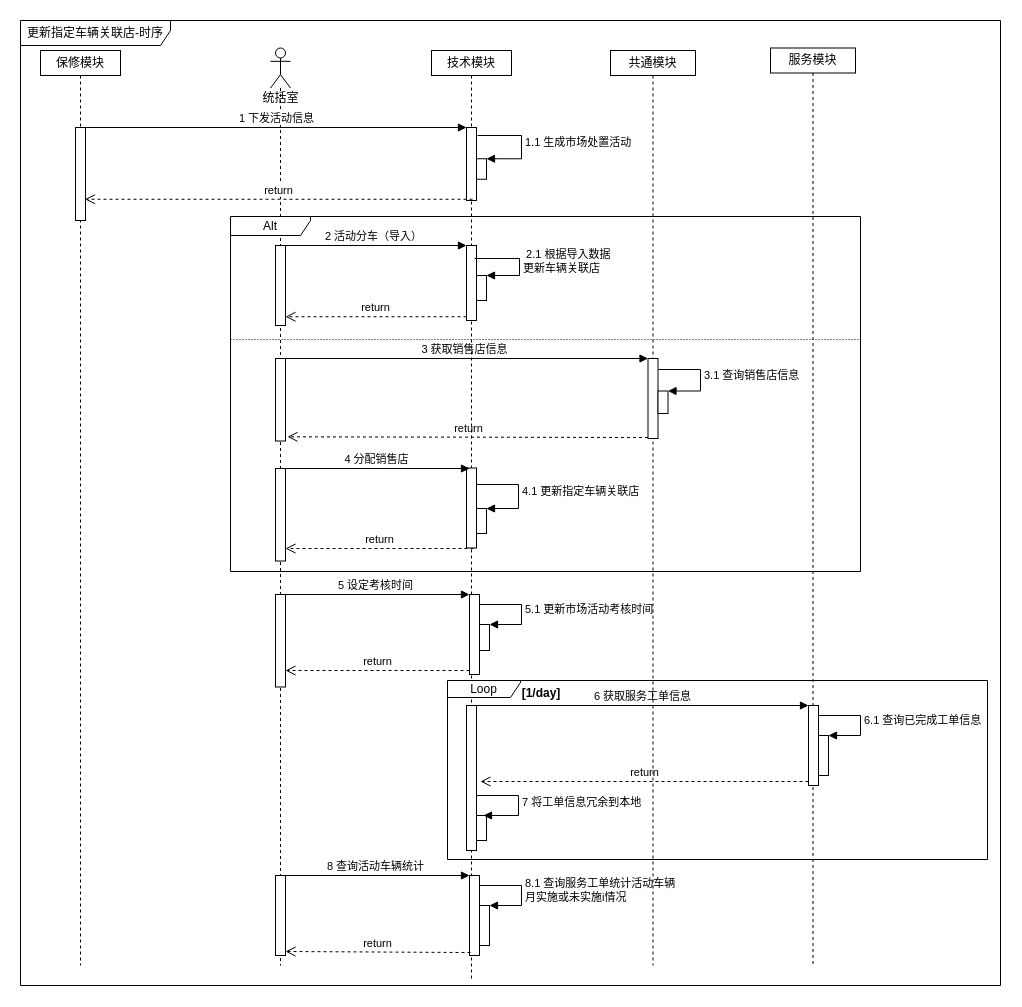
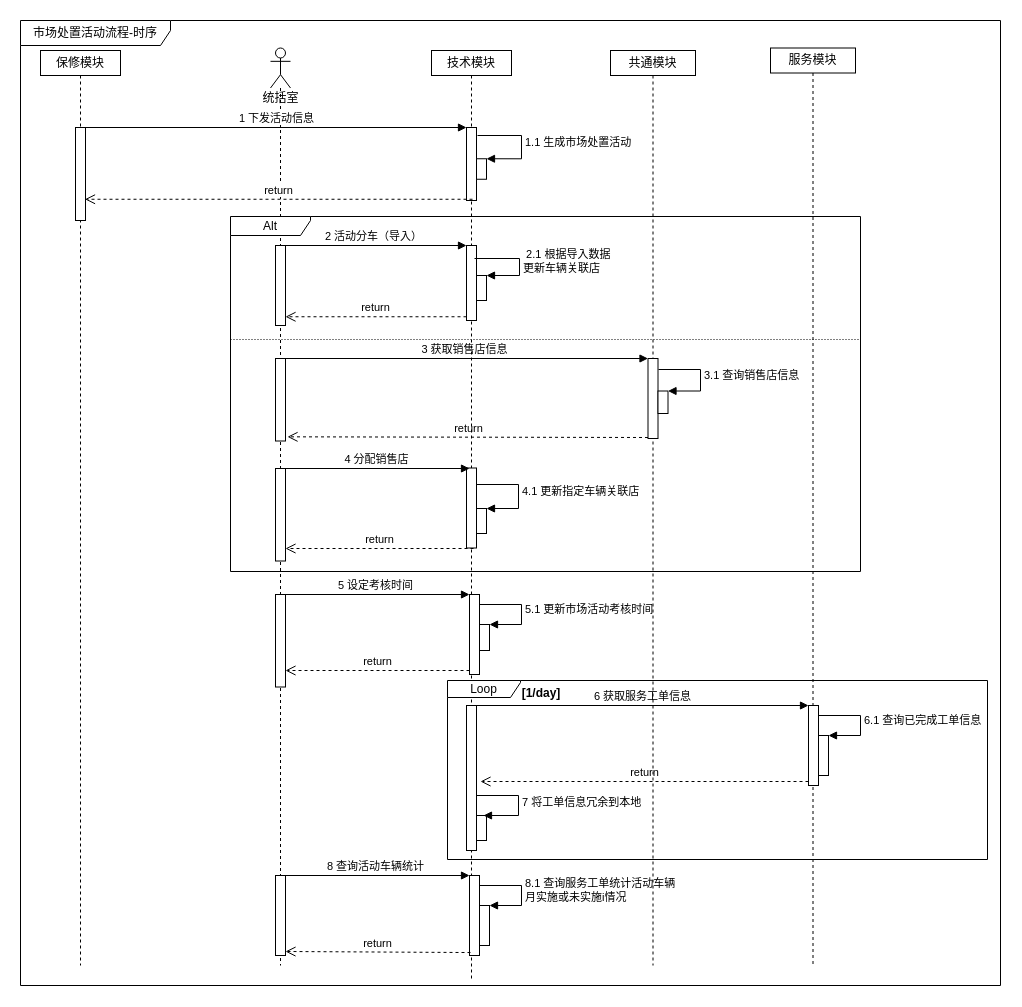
  <mxCell id="0" />
  <mxCell id="1" parent="0" />
  <mxCell id="2" value="技术模块" style="shape=umlLifeline;perimeter=lifelinePerimeter;whiteSpace=wrap;html=1;container=1;collapsible=0;recursiveResize=0;outlineConnect=0;size=25;" vertex="1" parent="1"><mxGeometry x="431" y="50" width="80" height="930" as="geometry" /></mxCell>
  <mxCell id="3" value="" style="html=1;points=[];perimeter=orthogonalPerimeter;" vertex="1" parent="2"><mxGeometry x="35" y="77" width="10" height="73" as="geometry" /></mxCell>
  <mxCell id="4" value="" style="html=1;points=[];perimeter=orthogonalPerimeter;" vertex="1" parent="2"><mxGeometry x="45" y="108.25" width="10" height="20.5" as="geometry" /></mxCell>
  <mxCell id="5" value="&lt;span style=&quot;background-color: transparent&quot;&gt;1.1 生成市场处置活动&lt;/span&gt;" style="edgeStyle=orthogonalEdgeStyle;html=1;align=left;spacingLeft=2;endArrow=block;rounded=0;entryX=1;entryY=0;" edge="1" target="4" parent="2"><mxGeometry relative="1" as="geometry"><mxPoint x="46" y="85" as="sourcePoint" /><Array as="points"><mxPoint x="90" y="85" /><mxPoint x="90" y="108" /></Array></mxGeometry></mxCell>
  <mxCell id="6" value="" style="html=1;points=[];perimeter=orthogonalPerimeter;" vertex="1" parent="2"><mxGeometry x="38" y="544" width="10" height="80" as="geometry" /></mxCell>
  <mxCell id="7" value="" style="html=1;points=[];perimeter=orthogonalPerimeter;" vertex="1" parent="2"><mxGeometry x="35" y="195" width="10" height="75" as="geometry" /></mxCell>
  <mxCell id="8" value="" style="html=1;points=[];perimeter=orthogonalPerimeter;" vertex="1" parent="2"><mxGeometry x="45" y="225" width="10" height="25" as="geometry" /></mxCell>
  <mxCell id="9" value="&lt;div&gt;&lt;span style=&quot;background-color: transparent&quot;&gt;&amp;nbsp;2.1 根据导入数据&lt;/span&gt;&lt;/div&gt;&lt;div&gt;&lt;span style=&quot;background-color: transparent&quot;&gt;更新车辆关联店&lt;br&gt;&lt;/span&gt;&lt;/div&gt;&lt;div&gt;&lt;span style=&quot;background-color: transparent&quot;&gt;&lt;/span&gt;&lt;/div&gt;" style="edgeStyle=orthogonalEdgeStyle;html=1;align=left;spacingLeft=2;endArrow=block;rounded=0;entryX=1;entryY=0;" edge="1" target="8" parent="2"><mxGeometry relative="1" as="geometry"><mxPoint x="43" y="208" as="sourcePoint" /><Array as="points"><mxPoint x="88" y="208" /><mxPoint x="88" y="225" /></Array></mxGeometry></mxCell>
  <mxCell id="10" value="" style="html=1;points=[];perimeter=orthogonalPerimeter;" vertex="1" parent="2"><mxGeometry x="35" y="417.5" width="10" height="80" as="geometry" /></mxCell>
  <mxCell id="11" value="" style="html=1;points=[];perimeter=orthogonalPerimeter;" vertex="1" parent="2"><mxGeometry x="45" y="458" width="10" height="25" as="geometry" /></mxCell>
  <mxCell id="12" value="4.1 更新指定车辆关联店" style="edgeStyle=orthogonalEdgeStyle;html=1;align=left;spacingLeft=2;endArrow=block;rounded=0;entryX=1;entryY=0;labelBackgroundColor=none;" edge="1" target="11" parent="2"><mxGeometry relative="1" as="geometry"><mxPoint x="45" y="434" as="sourcePoint" /><Array as="points"><mxPoint x="87" y="434" /><mxPoint x="87" y="458" /></Array></mxGeometry></mxCell>
  <mxCell id="13" value="" style="html=1;points=[];perimeter=orthogonalPerimeter;" vertex="1" parent="2"><mxGeometry x="48" y="574" width="10" height="26" as="geometry" /></mxCell>
  <mxCell id="14" value="5.1 更新市场活动考核时间" style="edgeStyle=orthogonalEdgeStyle;html=1;align=left;spacingLeft=2;endArrow=block;rounded=0;entryX=1;entryY=0;labelBackgroundColor=none;" edge="1" target="13" parent="2"><mxGeometry relative="1" as="geometry"><mxPoint x="48" y="554" as="sourcePoint" /><Array as="points"><mxPoint x="90" y="554" /><mxPoint x="90" y="574" /></Array></mxGeometry></mxCell>
  <mxCell id="15" value="" style="html=1;points=[];perimeter=orthogonalPerimeter;" vertex="1" parent="2"><mxGeometry x="35" y="655" width="10" height="145" as="geometry" /></mxCell>
  <mxCell id="16" value="" style="html=1;points=[];perimeter=orthogonalPerimeter;" vertex="1" parent="2"><mxGeometry x="45" y="765" width="10" height="25" as="geometry" /></mxCell>
  <mxCell id="17" value="7 将工单信息冗余到本地" style="edgeStyle=orthogonalEdgeStyle;html=1;align=left;spacingLeft=2;endArrow=block;rounded=0;entryX=1;entryY=0;labelBackgroundColor=none;" edge="1" parent="2"><mxGeometry relative="1" as="geometry"><mxPoint x="45" y="745" as="sourcePoint" /><Array as="points"><mxPoint x="87" y="745" /><mxPoint x="87" y="765" /></Array><mxPoint x="52" y="765" as="targetPoint" /></mxGeometry></mxCell>
  <mxCell id="18" value="" style="html=1;points=[];perimeter=orthogonalPerimeter;" vertex="1" parent="2"><mxGeometry x="38" y="825" width="10" height="80" as="geometry" /></mxCell>
  <mxCell id="19" value="" style="html=1;points=[];perimeter=orthogonalPerimeter;" vertex="1" parent="2"><mxGeometry x="48" y="855" width="10" height="40" as="geometry" /></mxCell>
  <mxCell id="20" value="&lt;div&gt;8.1 查询服务工单统计活动车辆&lt;/div&gt;&lt;div&gt;月实施或未实施i情况&lt;br&gt;&lt;/div&gt;" style="edgeStyle=orthogonalEdgeStyle;html=1;align=left;spacingLeft=2;endArrow=block;rounded=0;entryX=1;entryY=0;labelBackgroundColor=none;" edge="1" target="19" parent="2"><mxGeometry relative="1" as="geometry"><mxPoint x="48" y="835" as="sourcePoint" /><Array as="points"><mxPoint x="90" y="835" /><mxPoint x="90" y="855" /></Array></mxGeometry></mxCell>
  <mxCell id="21" value="[1/day]" style="text;align=center;fontStyle=1;verticalAlign=middle;spacingLeft=3;spacingRight=3;strokeColor=none;rotatable=0;points=[[0,0.5],[1,0.5]];portConstraint=eastwest;" vertex="1" parent="2"><mxGeometry x="70" y="629" width="80" height="26" as="geometry" /></mxCell>
  <mxCell id="22" value="return" style="html=1;verticalAlign=bottom;endArrow=open;dashed=1;endSize=8;exitX=0.1;exitY=0.963;rounded=0;labelBackgroundColor=none;exitDx=0;exitDy=0;exitPerimeter=0;" edge="1" source="18" parent="1"><mxGeometry relative="1" as="geometry"><mxPoint x="285" y="951" as="targetPoint" /><mxPoint x="463" y="951" as="sourcePoint" /></mxGeometry></mxCell>
  <mxCell id="23" value="统括室" style="shape=umlLifeline;participant=umlActor;perimeter=lifelinePerimeter;html=1;container=1;collapsible=0;recursiveResize=0;verticalAlign=top;spacingTop=36;outlineConnect=0;size=40;" vertex="1" parent="1"><mxGeometry x="270" y="47.5" width="20" height="917.5" as="geometry" /></mxCell>
  <mxCell id="24" value="" style="html=1;points=[];perimeter=orthogonalPerimeter;" vertex="1" parent="23"><mxGeometry x="5" y="197.5" width="10" height="80" as="geometry" /></mxCell>
  <mxCell id="25" value="" style="html=1;points=[];perimeter=orthogonalPerimeter;" vertex="1" parent="23"><mxGeometry x="5" y="420.5" width="10" height="92.5" as="geometry" /></mxCell>
  <mxCell id="26" value="" style="html=1;points=[];perimeter=orthogonalPerimeter;" vertex="1" parent="23"><mxGeometry x="5" y="546.5" width="10" height="92.5" as="geometry" /></mxCell>
  <mxCell id="27" value="" style="html=1;points=[];perimeter=orthogonalPerimeter;" vertex="1" parent="23"><mxGeometry x="5" y="310.5" width="10" height="82.5" as="geometry" /></mxCell>
  <mxCell id="28" value="" style="html=1;points=[];perimeter=orthogonalPerimeter;" vertex="1" parent="23"><mxGeometry x="5" y="827.5" width="10" height="80" as="geometry" /></mxCell>
  <mxCell id="29" value="保修模块" style="shape=umlLifeline;perimeter=lifelinePerimeter;whiteSpace=wrap;html=1;container=1;collapsible=0;recursiveResize=0;outlineConnect=0;size=25;" vertex="1" parent="1"><mxGeometry x="40" y="50" width="80" height="915" as="geometry" /></mxCell>
  <mxCell id="30" value="" style="html=1;points=[];perimeter=orthogonalPerimeter;" vertex="1" parent="29"><mxGeometry x="35" y="77" width="10" height="93" as="geometry" /></mxCell>
  <mxCell id="31" value="共通模块" style="shape=umlLifeline;perimeter=lifelinePerimeter;whiteSpace=wrap;html=1;container=1;collapsible=0;recursiveResize=0;outlineConnect=0;size=25;" vertex="1" parent="1"><mxGeometry x="610" y="50" width="85" height="915" as="geometry" /></mxCell>
  <mxCell id="32" value="" style="html=1;points=[];perimeter=orthogonalPerimeter;" vertex="1" parent="31"><mxGeometry x="37.5" y="308" width="10" height="80" as="geometry" /></mxCell>
  <mxCell id="33" value="" style="html=1;points=[];perimeter=orthogonalPerimeter;" vertex="1" parent="31"><mxGeometry x="47.5" y="340.5" width="10" height="22.5" as="geometry" /></mxCell>
  <mxCell id="34" value="3.1 查询销售店信息" style="edgeStyle=orthogonalEdgeStyle;html=1;align=left;spacingLeft=2;endArrow=block;rounded=0;entryX=1;entryY=0;labelBackgroundColor=none;" edge="1" target="33" parent="31"><mxGeometry relative="1" as="geometry"><mxPoint x="48" y="319" as="sourcePoint" /><Array as="points"><mxPoint x="90" y="319" /><mxPoint x="90" y="341" /></Array></mxGeometry></mxCell>
  <mxCell id="35" value="1 下发活动信息" style="html=1;verticalAlign=bottom;endArrow=block;entryX=0;entryY=0;rounded=0;exitX=1;exitY=0;exitDx=0;exitDy=0;exitPerimeter=0;" edge="1" target="3" parent="1" source="30"><mxGeometry relative="1" as="geometry"><mxPoint x="398" y="127" as="sourcePoint" /></mxGeometry></mxCell>
  <mxCell id="36" value="return" style="html=1;verticalAlign=bottom;endArrow=open;dashed=1;endSize=8;rounded=0;" edge="1" parent="1"><mxGeometry relative="1" as="geometry"><mxPoint x="84.5" y="198.75" as="targetPoint" /><mxPoint x="472" y="198.75" as="sourcePoint" /></mxGeometry></mxCell>
  <mxCell id="37" value="2 活动分车（导入）" style="html=1;verticalAlign=bottom;endArrow=block;entryX=0;entryY=0;rounded=0;" edge="1" target="7" parent="1" source="23"><mxGeometry relative="1" as="geometry"><mxPoint x="578" y="245" as="sourcePoint" /></mxGeometry></mxCell>
  <mxCell id="38" value="return" style="html=1;verticalAlign=bottom;endArrow=open;dashed=1;endSize=8;exitX=0;exitY=0.95;rounded=0;" edge="1" source="7" parent="1" target="24"><mxGeometry relative="1" as="geometry"><mxPoint x="578" y="321" as="targetPoint" /></mxGeometry></mxCell>
  <mxCell id="39" value="服务模块" style="shape=umlLifeline;perimeter=lifelinePerimeter;whiteSpace=wrap;html=1;container=1;collapsible=0;recursiveResize=0;outlineConnect=0;size=25;" vertex="1" parent="1"><mxGeometry x="770" y="47.5" width="85" height="917.5" as="geometry" /></mxCell>
  <mxCell id="40" value="" style="html=1;points=[];perimeter=orthogonalPerimeter;" vertex="1" parent="39"><mxGeometry x="38" y="657.5" width="10" height="80" as="geometry" /></mxCell>
  <mxCell id="41" value="" style="html=1;points=[];perimeter=orthogonalPerimeter;" vertex="1" parent="39"><mxGeometry x="48" y="687.5" width="10" height="40" as="geometry" /></mxCell>
  <mxCell id="42" value="6.1 查询已完成工单信息" style="edgeStyle=orthogonalEdgeStyle;html=1;align=left;spacingLeft=2;endArrow=block;rounded=0;entryX=1;entryY=0;labelBackgroundColor=none;" edge="1" target="41" parent="39"><mxGeometry relative="1" as="geometry"><mxPoint x="48" y="667.5" as="sourcePoint" /><Array as="points"><mxPoint x="90" y="668" /><mxPoint x="90" y="688" /></Array></mxGeometry></mxCell>
  <mxCell id="43" value="4 分配销售店" style="html=1;verticalAlign=bottom;endArrow=block;rounded=0;" edge="1" parent="1"><mxGeometry relative="1" as="geometry"><mxPoint x="283" y="468" as="sourcePoint" /><mxPoint x="469" y="468" as="targetPoint" /></mxGeometry></mxCell>
  <mxCell id="44" value="return" style="html=1;verticalAlign=bottom;endArrow=open;dashed=1;endSize=8;rounded=0;" edge="1" parent="1"><mxGeometry relative="1" as="geometry"><mxPoint x="285" y="548" as="targetPoint" /><mxPoint x="473" y="548" as="sourcePoint" /></mxGeometry></mxCell>
  <mxCell id="45" value="5 设定考核时间" style="html=1;verticalAlign=bottom;endArrow=block;entryX=0;entryY=0;rounded=0;" edge="1" target="6" parent="1"><mxGeometry relative="1" as="geometry"><mxPoint x="279.5" y="594" as="sourcePoint" /></mxGeometry></mxCell>
  <mxCell id="46" value="return" style="html=1;verticalAlign=bottom;endArrow=open;dashed=1;endSize=8;exitX=0;exitY=0.95;rounded=0;" edge="1" source="6" parent="1" target="26"><mxGeometry relative="1" as="geometry"><mxPoint x="290" y="674" as="targetPoint" /></mxGeometry></mxCell>
  <mxCell id="47" value="3 获取销售店信息" style="html=1;verticalAlign=bottom;endArrow=block;entryX=0;entryY=0;rounded=0;labelBackgroundColor=none;" edge="1" target="32" parent="1"><mxGeometry relative="1" as="geometry"><mxPoint x="279.5" y="358" as="sourcePoint" /></mxGeometry></mxCell>
  <mxCell id="48" value="return" style="html=1;verticalAlign=bottom;endArrow=open;dashed=1;endSize=8;exitX=0;exitY=0.95;rounded=0;labelBackgroundColor=none;entryX=1.2;entryY=0.913;entryDx=0;entryDy=0;entryPerimeter=0;" edge="1" parent="1"><mxGeometry relative="1" as="geometry"><mxPoint x="287" y="436.322" as="targetPoint" /><mxPoint x="647.5" y="437" as="sourcePoint" /></mxGeometry></mxCell>
  <mxCell id="49" value="6 获取服务工单信息" style="html=1;verticalAlign=bottom;endArrow=block;entryX=0;entryY=0;rounded=0;labelBackgroundColor=none;" edge="1" target="40" parent="1" source="15"><mxGeometry relative="1" as="geometry"><mxPoint x="738" y="705" as="sourcePoint" /></mxGeometry></mxCell>
  <mxCell id="50" value="return" style="html=1;verticalAlign=bottom;endArrow=open;dashed=1;endSize=8;exitX=0;exitY=0.95;rounded=0;labelBackgroundColor=none;" edge="1" source="40" parent="1"><mxGeometry relative="1" as="geometry"><mxPoint x="480" y="781" as="targetPoint" /></mxGeometry></mxCell>
  <mxCell id="51" value="8 查询活动车辆统计" style="html=1;verticalAlign=bottom;endArrow=block;entryX=0;entryY=0;rounded=0;labelBackgroundColor=none;" edge="1" target="18" parent="1" source="23"><mxGeometry relative="1" as="geometry"><mxPoint x="398" y="875" as="sourcePoint" /></mxGeometry></mxCell>
  <mxCell id="52" value="" style="line;strokeWidth=1;fillColor=none;align=left;verticalAlign=middle;spacingTop=-1;spacingLeft=3;spacingRight=3;rotatable=0;labelPosition=right;points=[];portConstraint=eastwest;dashed=1;dashPattern=1 2;" vertex="1" parent="1"><mxGeometry x="230" y="335" width="630" height="8" as="geometry" /></mxCell>
  <mxCell id="53" value="Alt" style="shape=umlFrame;whiteSpace=wrap;html=1;width=80;height=19;" vertex="1" parent="1"><mxGeometry x="230" y="216" width="630" height="355" as="geometry" /></mxCell>
  <mxCell id="54" value="Loop" style="shape=umlFrame;whiteSpace=wrap;html=1;width=73;height=17;" vertex="1" parent="1"><mxGeometry x="447" y="680" width="540" height="179" as="geometry" /></mxCell>
- <mxCell id="55" value="更新指定车辆关联店-时序" style="shape=umlFrame;whiteSpace=wrap;html=1;width=150;height=25;" vertex="1" parent="1"><mxGeometry x="20" y="20" width="980" height="965" as="geometry" /></mxCell>
+ <mxCell id="55" value="市场处置活动流程-时序" style="shape=umlFrame;whiteSpace=wrap;html=1;width=150;height=25;" vertex="1" parent="1"><mxGeometry x="20" y="20" width="980" height="965" as="geometry" /></mxCell>
